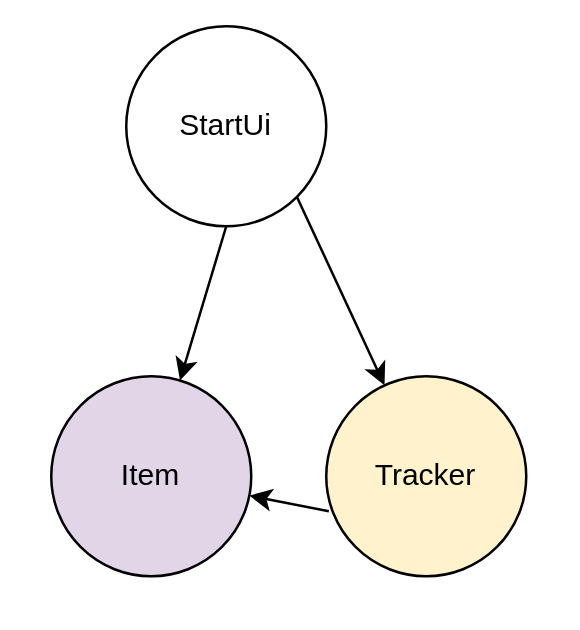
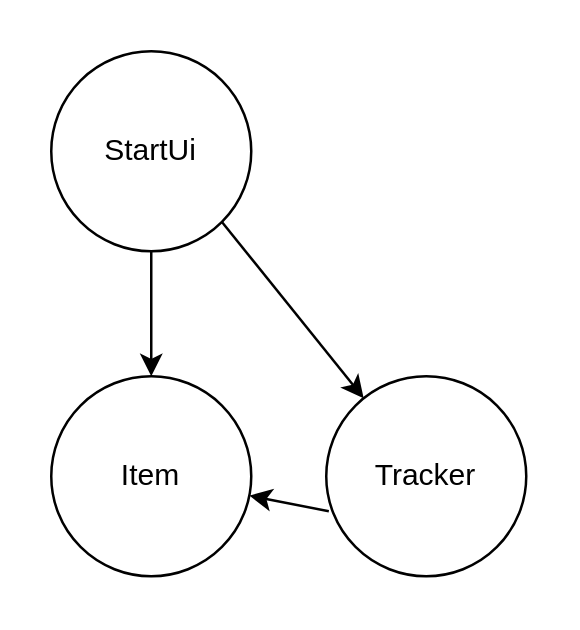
  <mxCell id="0" />
  <mxCell id="1" parent="0" />
- <mxCell id="2" value="StartUi" style="ellipse;whiteSpace=wrap;html=1;aspect=fixed;" vertex="1" parent="1"><mxGeometry x="50" y="10" width="80" height="80" as="geometry" /></mxCell>
- <mxCell id="3" value="Item" style="ellipse;whiteSpace=wrap;html=1;aspect=fixed;fillColor=#e1d5e7;" vertex="1" parent="1"><mxGeometry x="20" y="150" width="80" height="80" as="geometry" /></mxCell>
- <mxCell id="4" value="Tracker" style="ellipse;whiteSpace=wrap;html=1;aspect=fixed;fillColor=#fff2cc;" vertex="1" parent="1"><mxGeometry x="130" y="150" width="80" height="80" as="geometry" /></mxCell>
+ <mxCell id="2" value="StartUi" style="ellipse;whiteSpace=wrap;html=1;aspect=fixed;" vertex="1" parent="1"><mxGeometry x="20" y="20" width="80" height="80" as="geometry" /></mxCell>
+ <mxCell id="3" value="Item" style="ellipse;whiteSpace=wrap;html=1;aspect=fixed;" vertex="1" parent="1"><mxGeometry x="20" y="150" width="80" height="80" as="geometry" /></mxCell>
+ <mxCell id="4" value="Tracker" style="ellipse;whiteSpace=wrap;html=1;aspect=fixed;" vertex="1" parent="1"><mxGeometry x="130" y="150" width="80" height="80" as="geometry" /></mxCell>
  <mxCell id="5" value="" style="endArrow=classic;html=1;rounded=0;exitX=0.5;exitY=1;exitDx=0;exitDy=0;" edge="1" parent="1" source="2" target="3"><mxGeometry width="50" height="50" relative="1" as="geometry"><mxPoint x="44" y="101" as="sourcePoint" /><mxPoint x="-14" y="169" as="targetPoint" /></mxGeometry></mxCell>
  <mxCell id="6" value="" style="endArrow=classic;html=1;rounded=0;exitX=1;exitY=1;exitDx=0;exitDy=0;" edge="1" parent="1" source="2" target="4"><mxGeometry width="50" height="50" relative="1" as="geometry"><mxPoint x="54" y="111" as="sourcePoint" /><mxPoint x="-4" y="179" as="targetPoint" /></mxGeometry></mxCell>
  <mxCell id="7" value="" style="endArrow=classic;html=1;rounded=0;exitX=0.013;exitY=0.675;exitDx=0;exitDy=0;exitPerimeter=0;" edge="1" parent="1" source="4" target="3"><mxGeometry width="50" height="50" relative="1" as="geometry"><mxPoint x="40" y="90" as="sourcePoint" /><mxPoint x="90" y="40" as="targetPoint" /></mxGeometry></mxCell>
